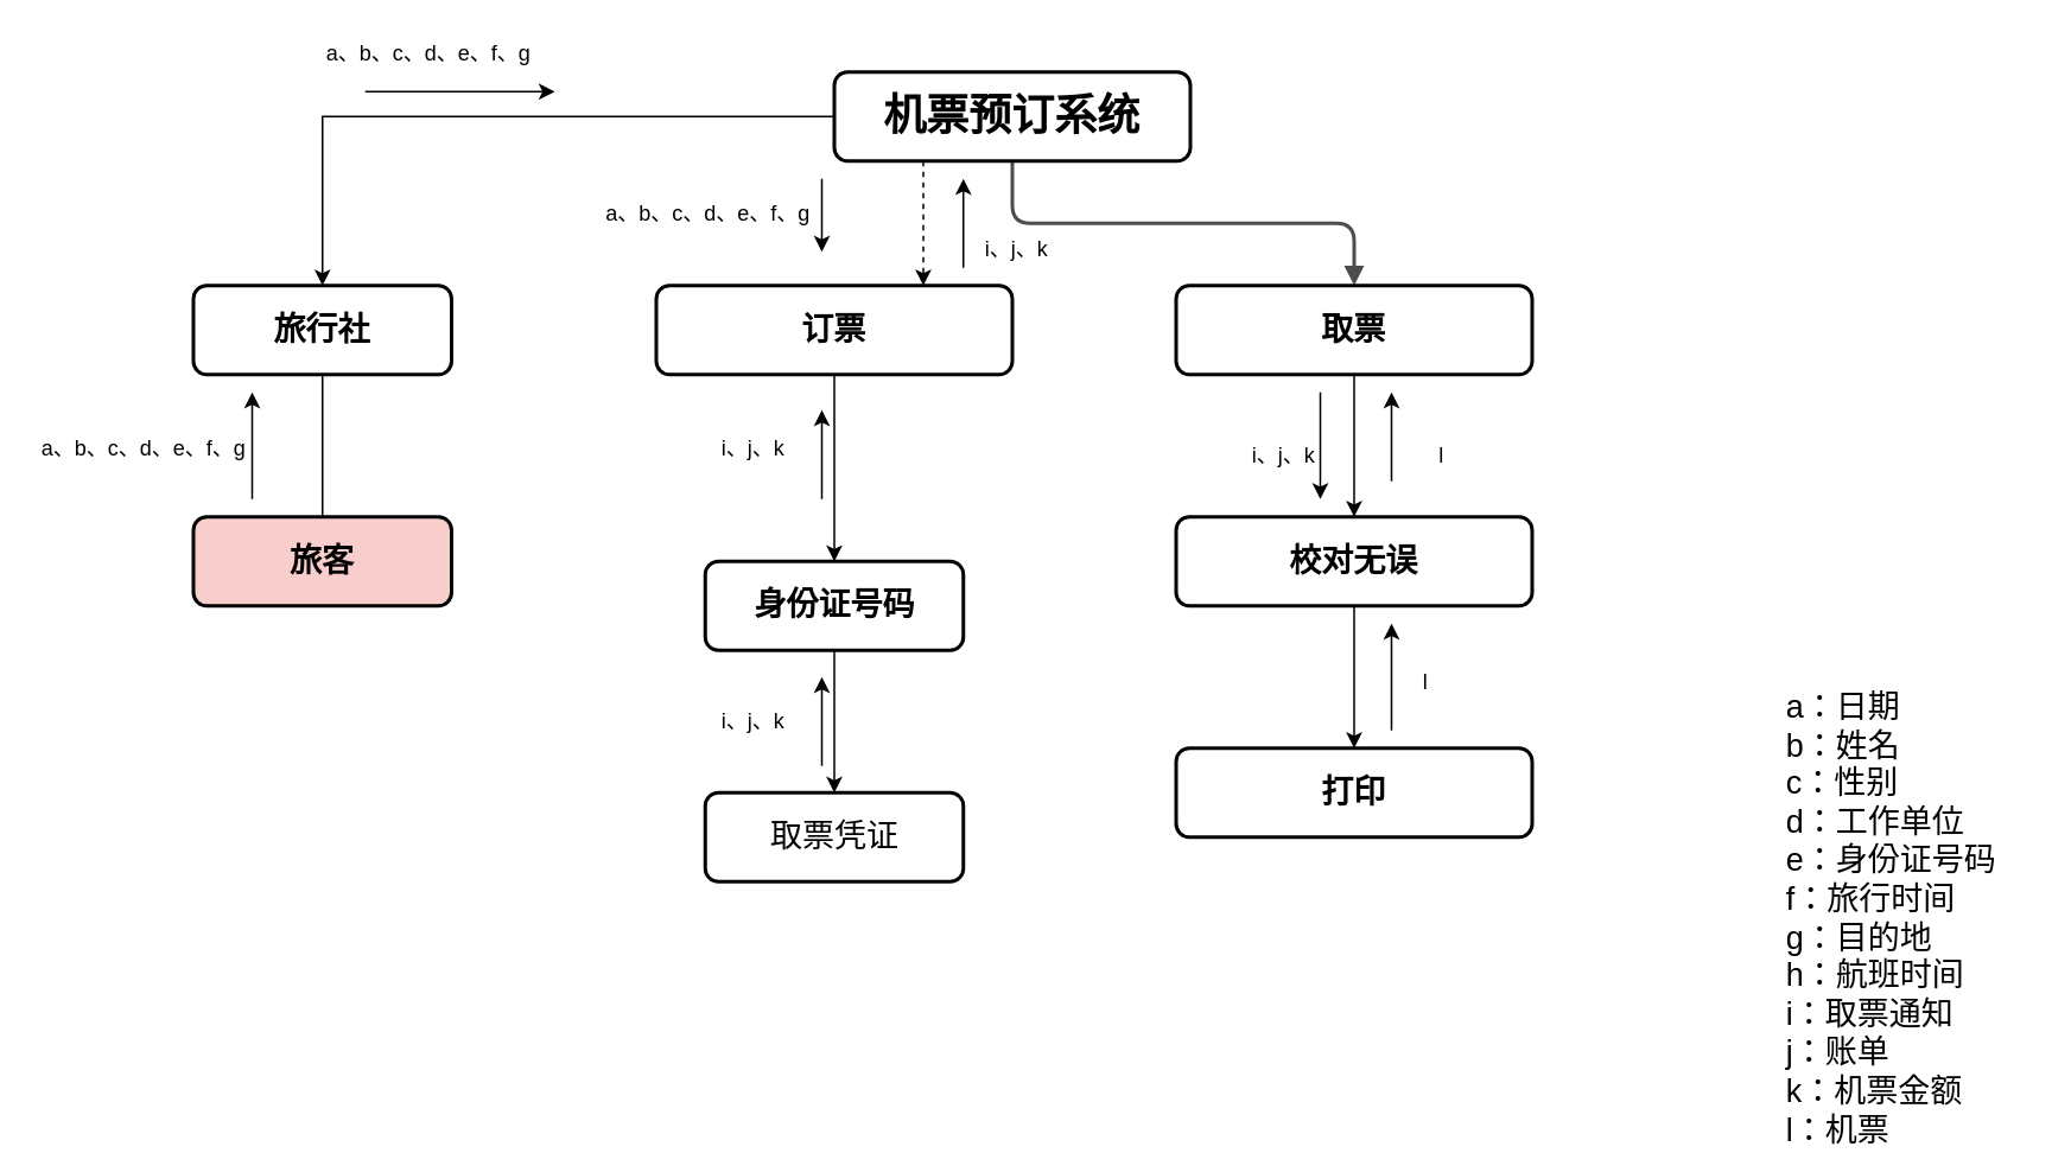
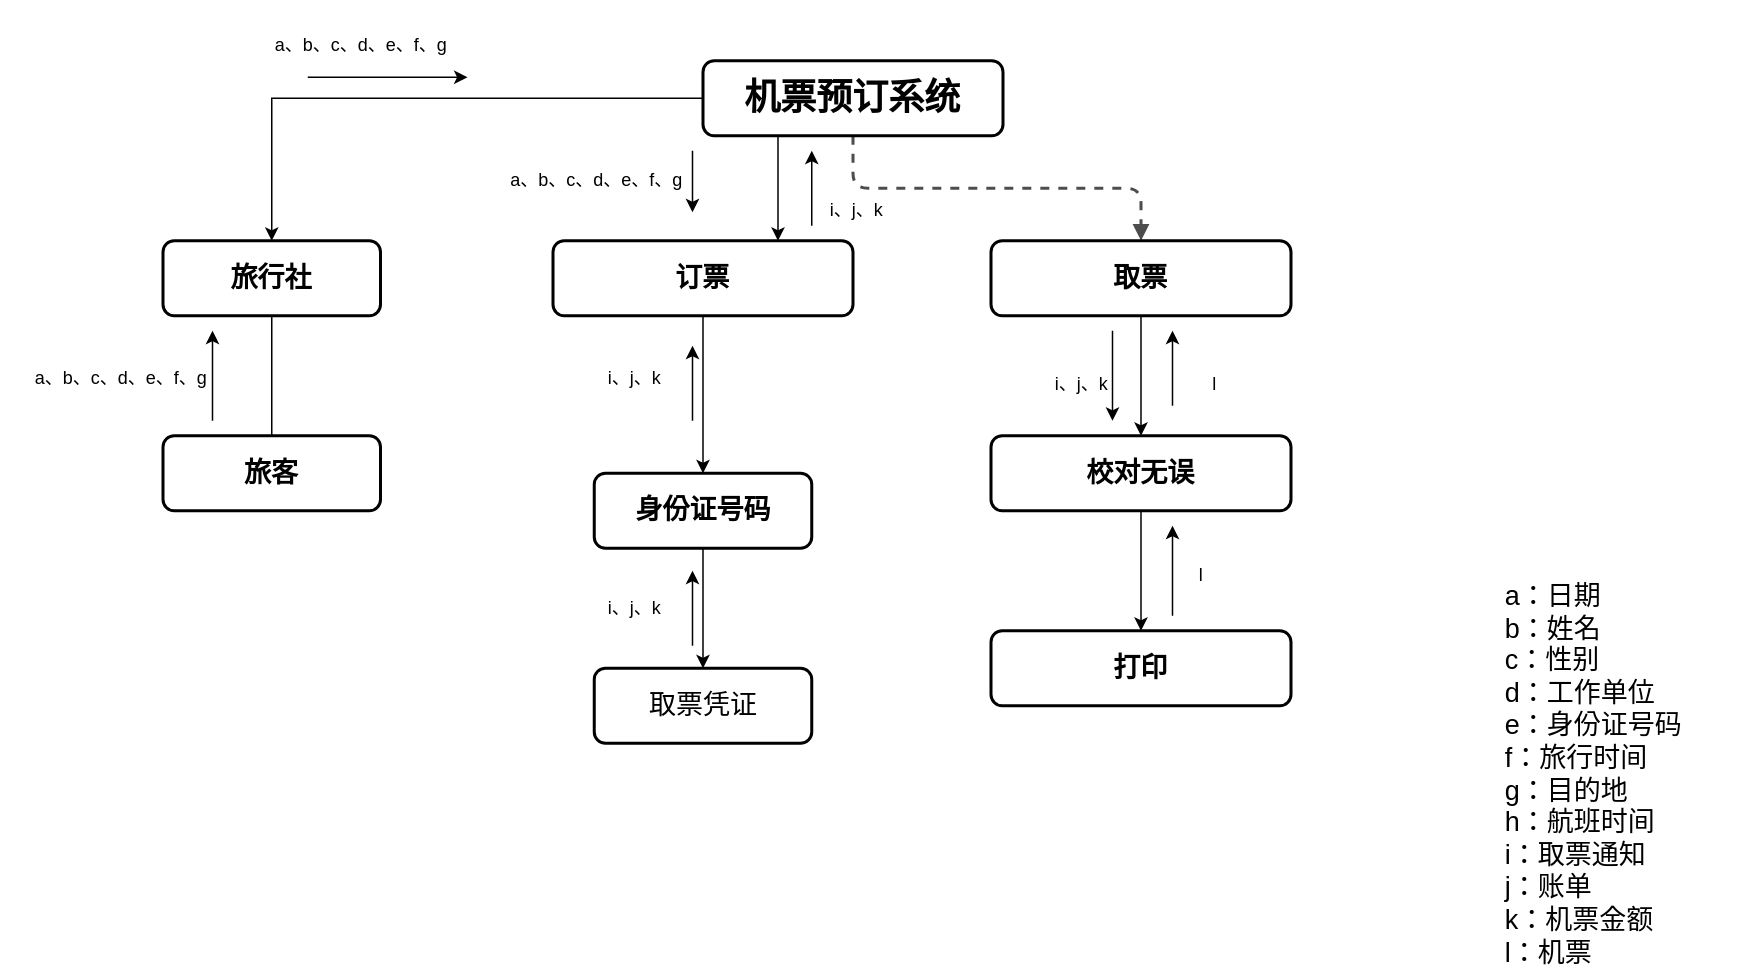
  <mxCell id="0" />
  <mxCell id="1" parent="0" />
- <mxCell id="2" value="" style="edgeStyle=orthogonalEdgeStyle;rounded=1;html=1;labelBackgroundColor=none;endArrow=block;endFill=1;strokeColor=#4D4D4D;strokeWidth=2;fontFamily=Verdana;fontSize=12;fontStyle=1" parent="1" source="10" target="12" edge="1"><mxGeometry relative="1" as="geometry" /></mxCell>
+ <mxCell id="2" value="" style="edgeStyle=orthogonalEdgeStyle;rounded=1;html=1;labelBackgroundColor=none;endArrow=block;endFill=1;strokeColor=#4D4D4D;strokeWidth=2;fontFamily=Verdana;fontSize=12;fontStyle=1;dashed=1;" parent="1" source="10" target="12" edge="1"><mxGeometry relative="1" as="geometry" /></mxCell>
  <mxCell id="3" value="" style="edgeStyle=orthogonalEdgeStyle;rounded=0;orthogonalLoop=1;jettySize=auto;html=1;endArrow=none;" edge="1" parent="1" source="4" target="5"><mxGeometry relative="1" as="geometry" /></mxCell>
  <mxCell id="4" value="&lt;h2&gt;旅行社&lt;/h2&gt;" style="whiteSpace=wrap;html=1;rounded=1;shadow=0;comic=0;strokeWidth=2;fillColor=#ffffff;fontFamily=Verdana;align=center;fontSize=12;fontStyle=1" parent="1" vertex="1"><mxGeometry x="108" y="160" width="145" height="50" as="geometry" /></mxCell>
- <mxCell id="5" value="&lt;h2&gt;旅客&lt;/h2&gt;" style="whiteSpace=wrap;html=1;rounded=1;shadow=0;comic=0;strokeWidth=2;fillColor=#f8cecc;fontFamily=Verdana;align=center;fontSize=12;fontStyle=1;" vertex="1" parent="1"><mxGeometry x="108" y="290" width="145" height="50" as="geometry" /></mxCell>
+ <mxCell id="5" value="&lt;h2&gt;旅客&lt;/h2&gt;" style="whiteSpace=wrap;html=1;rounded=1;shadow=0;comic=0;strokeWidth=2;fillColor=#ffffff;fontFamily=Verdana;align=center;fontSize=12;fontStyle=1" vertex="1" parent="1"><mxGeometry x="108" y="290" width="145" height="50" as="geometry" /></mxCell>
  <mxCell id="6" style="edgeStyle=orthogonalEdgeStyle;rounded=0;orthogonalLoop=1;jettySize=auto;html=1;exitX=0.5;exitY=1;exitDx=0;exitDy=0;" edge="1" parent="1" source="7" target="22"><mxGeometry relative="1" as="geometry" /></mxCell>
  <mxCell id="7" value="&lt;h2&gt;订票&lt;/h2&gt;" style="whiteSpace=wrap;html=1;rounded=1;shadow=0;comic=0;strokeWidth=2;fillColor=#ffffff;fontFamily=Verdana;align=center;fontSize=12;fontStyle=1" parent="1" vertex="1"><mxGeometry x="368" y="160" width="200" height="50" as="geometry" /></mxCell>
  <mxCell id="8" style="edgeStyle=orthogonalEdgeStyle;rounded=0;orthogonalLoop=1;jettySize=auto;html=1;exitX=0;exitY=0.5;exitDx=0;exitDy=0;entryX=0.5;entryY=0;entryDx=0;entryDy=0;" edge="1" parent="1" source="10" target="4"><mxGeometry relative="1" as="geometry" /></mxCell>
- <mxCell id="9" style="edgeStyle=orthogonalEdgeStyle;rounded=0;orthogonalLoop=1;jettySize=auto;html=1;exitX=0.25;exitY=1;exitDx=0;exitDy=0;entryX=0.75;entryY=0;entryDx=0;entryDy=0;dashed=1;" edge="1" parent="1" source="10" target="7"><mxGeometry relative="1" as="geometry" /></mxCell>
+ <mxCell id="9" style="edgeStyle=orthogonalEdgeStyle;rounded=0;orthogonalLoop=1;jettySize=auto;html=1;exitX=0.25;exitY=1;exitDx=0;exitDy=0;entryX=0.75;entryY=0;entryDx=0;entryDy=0;" edge="1" parent="1" source="10" target="7"><mxGeometry relative="1" as="geometry" /></mxCell>
  <mxCell id="10" value="&lt;h1&gt;&lt;font style=&quot;vertical-align: inherit&quot;&gt;&lt;font style=&quot;vertical-align: inherit&quot;&gt;&lt;font style=&quot;vertical-align: inherit&quot;&gt;&lt;font style=&quot;vertical-align: inherit&quot;&gt;机票预订系统&lt;/font&gt;&lt;/font&gt;&lt;/font&gt;&lt;/font&gt;&lt;/h1&gt;" style="whiteSpace=wrap;html=1;rounded=1;shadow=0;comic=0;strokeWidth=2;fillColor=#ffffff;fontFamily=Verdana;align=center;fontSize=12;fontStyle=1" parent="1" vertex="1"><mxGeometry x="468" y="40" width="200" height="50" as="geometry" /></mxCell>
  <mxCell id="11" value="" style="edgeStyle=orthogonalEdgeStyle;rounded=0;orthogonalLoop=1;jettySize=auto;html=1;" edge="1" parent="1" source="12" target="14"><mxGeometry relative="1" as="geometry" /></mxCell>
  <mxCell id="12" value="&lt;h2&gt;取票&lt;/h2&gt;" style="whiteSpace=wrap;html=1;rounded=1;shadow=0;comic=0;strokeWidth=2;fillColor=#ffffff;fontFamily=Verdana;align=center;fontSize=12;fontStyle=1" parent="1" vertex="1"><mxGeometry x="660" y="160" width="200" height="50" as="geometry" /></mxCell>
  <mxCell id="13" value="" style="edgeStyle=orthogonalEdgeStyle;rounded=0;orthogonalLoop=1;jettySize=auto;html=1;" edge="1" parent="1" source="14" target="15"><mxGeometry relative="1" as="geometry" /></mxCell>
  <mxCell id="14" value="&lt;h2&gt;校对无误&lt;/h2&gt;" style="whiteSpace=wrap;html=1;rounded=1;shadow=0;comic=0;strokeWidth=2;fillColor=#ffffff;fontFamily=Verdana;align=center;fontSize=12;fontStyle=1" vertex="1" parent="1"><mxGeometry x="660" y="290" width="200" height="50" as="geometry" /></mxCell>
  <mxCell id="15" value="&lt;h2&gt;打印&lt;/h2&gt;" style="whiteSpace=wrap;html=1;rounded=1;shadow=0;comic=0;strokeWidth=2;fillColor=#ffffff;fontFamily=Verdana;align=center;fontSize=12;fontStyle=1" vertex="1" parent="1"><mxGeometry x="660" y="420" width="200" height="50" as="geometry" /></mxCell>
  <mxCell id="16" value="&lt;font style=&quot;font-size: 18px&quot;&gt;a：日期&lt;br&gt;b：姓名&lt;br&gt;c：性别&lt;br&gt;d：工作单位&lt;br&gt;e：身份证号码&lt;br&gt;f：旅行时间&lt;br&gt;g：目的地&lt;br&gt;h：航班时间&lt;br&gt;i：取票通知&lt;br&gt;j：账单&lt;br&gt;k：机票金额&lt;br&gt;l：机票&lt;br&gt;&lt;/font&gt;" style="text;html=1;" vertex="1" parent="1"><mxGeometry x="1001" y="380" width="140" height="230" as="geometry" /></mxCell>
  <mxCell id="17" value="" style="endArrow=classic;html=1;" edge="1" parent="1"><mxGeometry width="50" height="50" relative="1" as="geometry"><mxPoint x="141" y="280" as="sourcePoint" /><mxPoint x="141" y="220" as="targetPoint" /></mxGeometry></mxCell>
  <mxCell id="18" value="a、b、c、d、e、f、g" style="text;html=1;resizable=0;points=[];autosize=1;align=left;verticalAlign=top;spacingTop=-4;" vertex="1" parent="1"><mxGeometry x="20.5" y="241.5" width="130" height="20" as="geometry" /></mxCell>
  <mxCell id="19" value="a、b、c、d、e、f、g" style="text;html=1;resizable=0;points=[];autosize=1;align=left;verticalAlign=top;spacingTop=-4;" vertex="1" parent="1"><mxGeometry x="180.5" y="20" width="130" height="20" as="geometry" /></mxCell>
  <mxCell id="20" value="" style="endArrow=classic;html=1;" edge="1" parent="1"><mxGeometry width="50" height="50" relative="1" as="geometry"><mxPoint x="204.5" y="51" as="sourcePoint" /><mxPoint x="311" y="51" as="targetPoint" /></mxGeometry></mxCell>
  <mxCell id="21" value="" style="edgeStyle=orthogonalEdgeStyle;rounded=0;orthogonalLoop=1;jettySize=auto;html=1;" edge="1" parent="1" source="22" target="23"><mxGeometry relative="1" as="geometry" /></mxCell>
  <mxCell id="22" value="&lt;h2&gt;身份证号码&lt;/h2&gt;" style="whiteSpace=wrap;html=1;rounded=1;shadow=0;comic=0;strokeWidth=2;fillColor=#ffffff;fontFamily=Verdana;align=center;fontSize=12;fontStyle=1" vertex="1" parent="1"><mxGeometry x="395.5" y="315" width="145" height="50" as="geometry" /></mxCell>
  <mxCell id="23" value="&lt;h2&gt;&lt;span style=&quot;font-weight: normal&quot;&gt;取票凭证&lt;/span&gt;&lt;/h2&gt;" style="whiteSpace=wrap;html=1;rounded=1;shadow=0;comic=0;strokeWidth=2;fillColor=#ffffff;fontFamily=Verdana;align=center;fontSize=12;fontStyle=1" vertex="1" parent="1"><mxGeometry x="395.5" y="445" width="145" height="50" as="geometry" /></mxCell>
  <mxCell id="24" value="a、b、c、d、e、f、g" style="text;html=1;resizable=0;points=[];autosize=1;align=left;verticalAlign=top;spacingTop=-4;" vertex="1" parent="1"><mxGeometry x="338" y="110" width="130" height="20" as="geometry" /></mxCell>
  <mxCell id="25" value="" style="endArrow=classic;html=1;" edge="1" parent="1"><mxGeometry width="50" height="50" relative="1" as="geometry"><mxPoint x="461" y="100" as="sourcePoint" /><mxPoint x="461" y="141" as="targetPoint" /></mxGeometry></mxCell>
  <mxCell id="26" value="" style="endArrow=classic;html=1;" edge="1" parent="1"><mxGeometry width="50" height="50" relative="1" as="geometry"><mxPoint x="461" y="430" as="sourcePoint" /><mxPoint x="461" y="380" as="targetPoint" /></mxGeometry></mxCell>
  <mxCell id="27" value="i、j、k" style="text;html=1;resizable=0;points=[];autosize=1;align=left;verticalAlign=top;spacingTop=-4;" vertex="1" parent="1"><mxGeometry x="403" y="395" width="50" height="20" as="geometry" /></mxCell>
  <mxCell id="28" value="" style="endArrow=classic;html=1;" edge="1" parent="1"><mxGeometry width="50" height="50" relative="1" as="geometry"><mxPoint x="461" y="280" as="sourcePoint" /><mxPoint x="461" y="230" as="targetPoint" /></mxGeometry></mxCell>
  <mxCell id="29" value="i、j、k" style="text;html=1;resizable=0;points=[];autosize=1;align=left;verticalAlign=top;spacingTop=-4;" vertex="1" parent="1"><mxGeometry x="403" y="241.5" width="50" height="20" as="geometry" /></mxCell>
  <mxCell id="30" value="" style="endArrow=classic;html=1;" edge="1" parent="1"><mxGeometry width="50" height="50" relative="1" as="geometry"><mxPoint x="540.5" y="150" as="sourcePoint" /><mxPoint x="540.5" y="100" as="targetPoint" /></mxGeometry></mxCell>
  <mxCell id="31" value="i、j、k" style="text;html=1;resizable=0;points=[];autosize=1;align=left;verticalAlign=top;spacingTop=-4;" vertex="1" parent="1"><mxGeometry x="551" y="130" width="50" height="20" as="geometry" /></mxCell>
  <mxCell id="32" value="" style="endArrow=classic;html=1;fontFamily=Helvetica;fontSize=11;fontColor=#000000;align=center;strokeColor=#000000;" edge="1" parent="1"><mxGeometry width="50" height="50" relative="1" as="geometry"><mxPoint x="741" y="220" as="sourcePoint" /><mxPoint x="741" y="280" as="targetPoint" /></mxGeometry></mxCell>
  <mxCell id="33" value="i、j、k" style="text;html=1;resizable=0;points=[];autosize=1;align=left;verticalAlign=top;spacingTop=-4;" vertex="1" parent="1"><mxGeometry x="701" y="246" width="50" height="20" as="geometry" /></mxCell>
  <mxCell id="34" value="l" style="text;html=1;resizable=0;points=[];autosize=1;align=left;verticalAlign=top;spacingTop=-4;" vertex="1" parent="1"><mxGeometry x="797" y="373" width="20" height="20" as="geometry" /></mxCell>
  <mxCell id="35" value="" style="endArrow=classic;html=1;" edge="1" parent="1"><mxGeometry width="50" height="50" relative="1" as="geometry"><mxPoint x="781" y="410" as="sourcePoint" /><mxPoint x="781" y="350" as="targetPoint" /></mxGeometry></mxCell>
  <mxCell id="36" value="" style="endArrow=classic;html=1;" edge="1" parent="1"><mxGeometry width="50" height="50" relative="1" as="geometry"><mxPoint x="781" y="270" as="sourcePoint" /><mxPoint x="781" y="220" as="targetPoint" /></mxGeometry></mxCell>
  <mxCell id="37" value="l" style="text;html=1;resizable=0;points=[];autosize=1;align=left;verticalAlign=top;spacingTop=-4;" vertex="1" parent="1"><mxGeometry x="806" y="246" width="20" height="20" as="geometry" /></mxCell>
